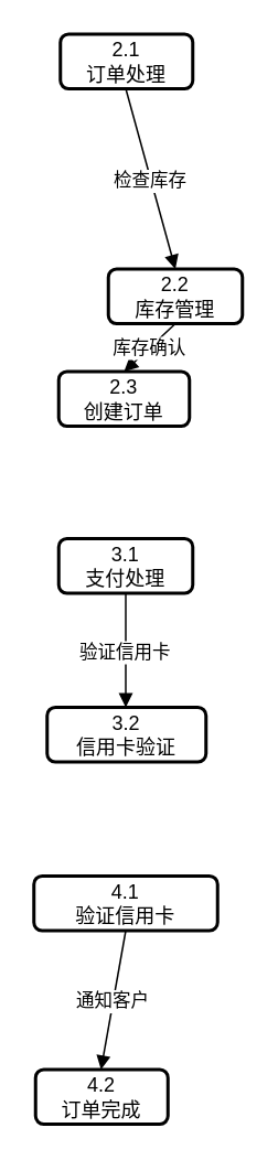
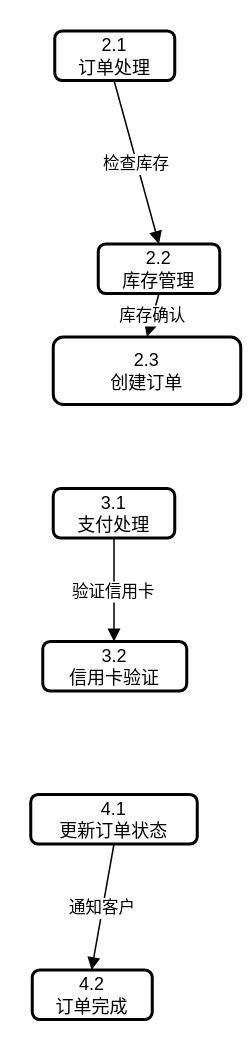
  <mxCell id="0" />
  <mxCell id="1" parent="0" />
  <mxCell id="2" value="2.1&#10;订单处理" style="whiteSpace=wrap;strokeWidth=2;rounded=1;" parent="1" vertex="1"><mxGeometry x="36" y="20" width="80" height="33" as="geometry" /></mxCell>
  <mxCell id="3" value="2.2&#10;库存管理" style="whiteSpace=wrap;strokeWidth=2;rounded=1;" parent="1" vertex="1"><mxGeometry x="65" y="162" width="81" height="33" as="geometry" /></mxCell>
- <mxCell id="4" value="2.3&#10;创建订单" style="whiteSpace=wrap;strokeWidth=2;rounded=1;" parent="1" vertex="1"><mxGeometry x="35" y="224" width="79" height="33" as="geometry" /></mxCell>
+ <mxCell id="4" value="2.3&#10;创建订单" style="whiteSpace=wrap;strokeWidth=2;rounded=1;" parent="1" vertex="1"><mxGeometry x="35" y="224" width="125" height="45" as="geometry" /></mxCell>
  <mxCell id="5" value="3.1&#10;支付处理" style="whiteSpace=wrap;strokeWidth=2;rounded=1;" parent="1" vertex="1"><mxGeometry x="35" y="325" width="81" height="33" as="geometry" /></mxCell>
  <mxCell id="6" value="3.2&#10;信用卡验证" style="whiteSpace=wrap;strokeWidth=2;rounded=1;" parent="1" vertex="1"><mxGeometry x="28" y="427" width="96" height="33" as="geometry" /></mxCell>
- <mxCell id="7" value="4.1&#10;验证信用卡" style="whiteSpace=wrap;strokeWidth=2;rounded=1;" parent="1" vertex="1"><mxGeometry x="20" y="529" width="111" height="33" as="geometry" /></mxCell>
+ <mxCell id="7" value="4.1&#10;更新订单状态" style="whiteSpace=wrap;strokeWidth=2;rounded=1;" parent="1" vertex="1"><mxGeometry x="20" y="529" width="111" height="33" as="geometry" /></mxCell>
  <mxCell id="8" value="4.2&#10;订单完成" style="whiteSpace=wrap;strokeWidth=2;rounded=1;" parent="1" vertex="1"><mxGeometry x="21" y="646" width="80" height="33" as="geometry" /></mxCell>
  <mxCell id="9" value="检查库存" style="curved=1;startArrow=none;endArrow=block;exitX=0.494;exitY=1.012;entryX=0.5;entryY=-0.006;rounded=0;" parent="1" source="2" target="3" edge="1"><mxGeometry relative="1" as="geometry"><Array as="points" /></mxGeometry></mxCell>
  <mxCell id="10" value="库存确认" style="curved=1;startArrow=none;endArrow=block;exitX=0.5;exitY=1.006;entryX=0.5;entryY=-0.012;rounded=0;" parent="1" source="3" target="4" edge="1"><mxGeometry relative="1" as="geometry"><Array as="points" /></mxGeometry></mxCell>
  <mxCell id="11" value="验证信用卡" style="curved=1;startArrow=none;endArrow=block;exitX=0.5;exitY=1.024;entryX=0.495;entryY=0.006;rounded=0;" parent="1" source="5" target="6" edge="1"><mxGeometry relative="1" as="geometry"><Array as="points" /></mxGeometry></mxCell>
  <mxCell id="12" value="通知客户" style="curved=1;startArrow=none;endArrow=block;exitX=0.5;exitY=1.012;entryX=0.494;entryY=-0.006;rounded=0;" parent="1" source="7" target="8" edge="1"><mxGeometry relative="1" as="geometry"><Array as="points" /></mxGeometry></mxCell>
